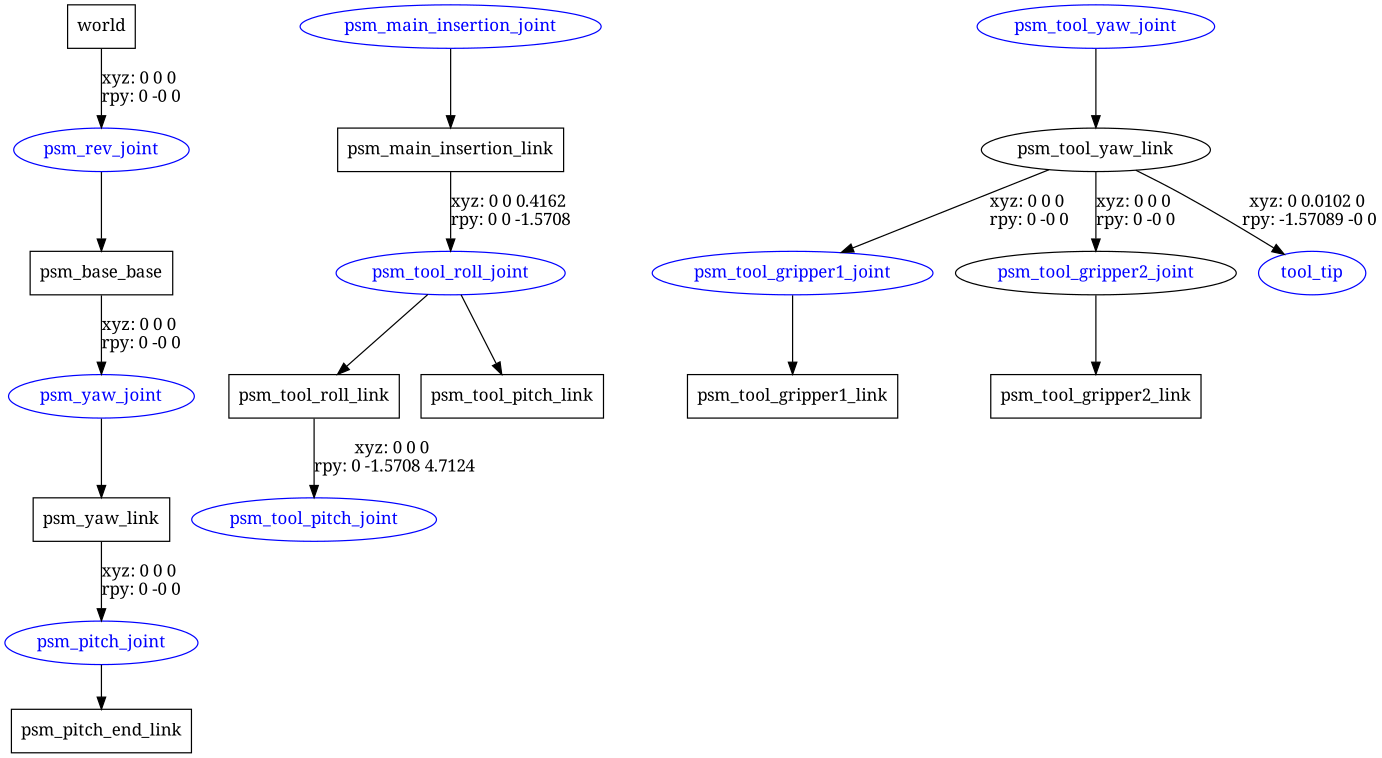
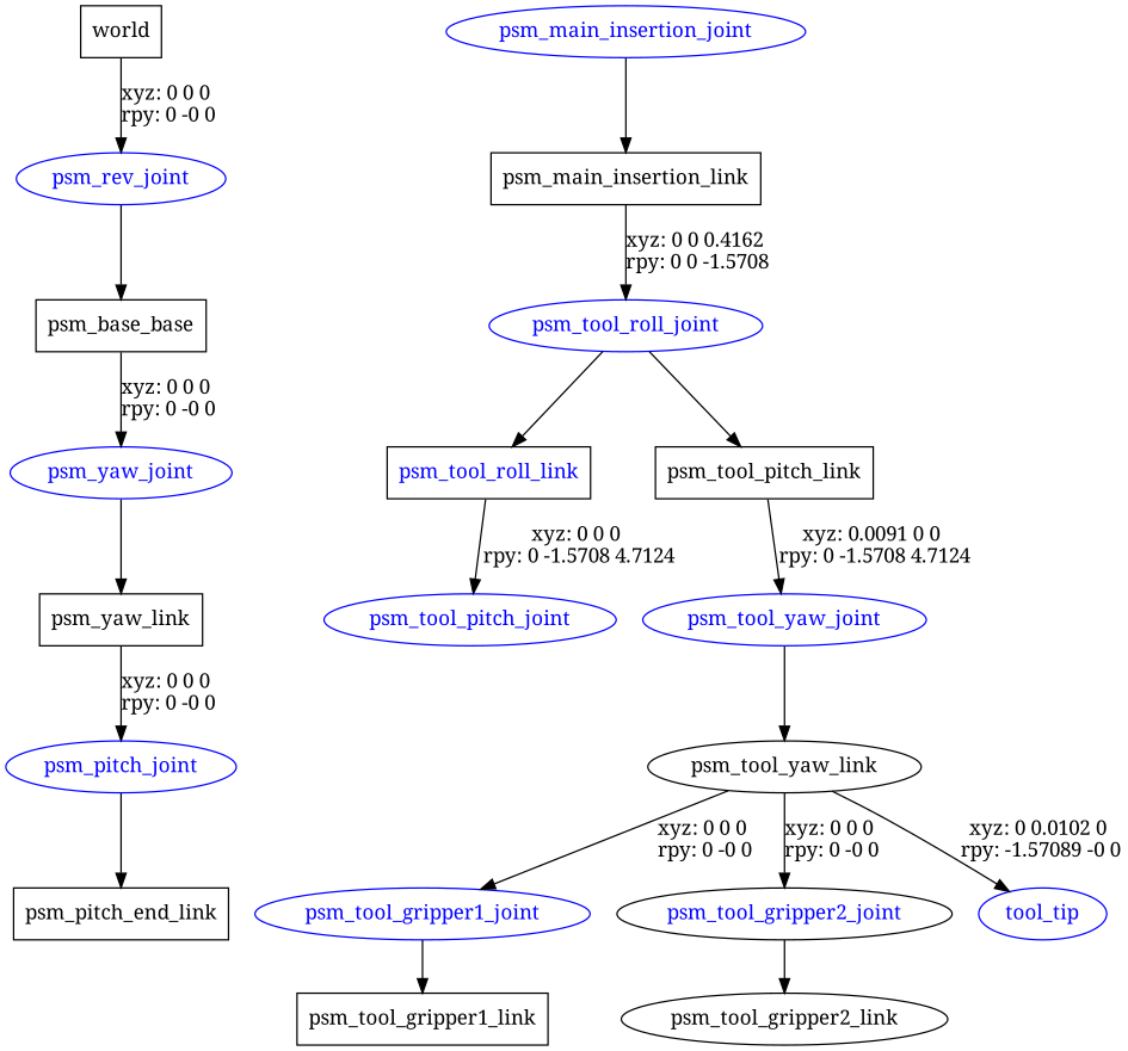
  digraph {
    fontname="Noto Serif"
    node [fontname="Noto Serif" shape=ellipse]
    edge [fontname="Noto Serif"]
    n1 [label=world shape=box]
    psm_rev_joint [color=blue fontcolor=blue]
    n3 [label=psm_base_base shape=box]
    psm_yaw_joint [color=blue fontcolor=blue]
    n5 [label=psm_yaw_link shape=box]
    psm_pitch_joint [color=blue fontcolor=blue]
    n7 [label=psm_pitch_end_link shape=box]
    psm_main_insertion_joint [color=blue fontcolor=blue]
    n9 [label=psm_main_insertion_link shape=box]
    psm_tool_roll_joint [color=blue fontcolor=blue]
-   n11 [label=psm_tool_roll_link shape=box]
+   n11 [label=psm_tool_roll_link shape=box fontcolor=blue]
    n12 [label=psm_tool_pitch_link shape=box]
    psm_tool_pitch_joint [color=blue fontcolor=blue]
    psm_tool_yaw_joint [color=blue fontcolor=blue]
    n15 [label=psm_tool_yaw_link]
    psm_tool_gripper1_joint [color=blue fontcolor=blue]
    psm_tool_gripper2_joint [color=black fontcolor=blue]
    tool_tip [color=blue fontcolor=blue]
    n19 [label=psm_tool_gripper1_link shape=box]
-   n20 [label=psm_tool_gripper2_link shape=box]
+   n20 [label=psm_tool_gripper2_link]
    n1 -> psm_rev_joint [label="xyz: 0 0 0 \nrpy: 0 -0 0"]
    psm_rev_joint -> n3
    n3 -> psm_yaw_joint [label="xyz: 0 0 0 \nrpy: 0 -0 0"]
    psm_yaw_joint -> n5
    n5 -> psm_pitch_joint [label="xyz: 0 0 0 \nrpy: 0 -0 0"]
    psm_pitch_joint -> n7
    psm_main_insertion_joint -> n9
    n9 -> psm_tool_roll_joint [label="xyz: 0 0 0.4162 \nrpy: 0 0 -1.5708"]
    psm_tool_roll_joint -> n11
    psm_tool_roll_joint -> n12
    n11 -> psm_tool_pitch_joint [label="xyz: 0 0 0 \nrpy: 0 -1.5708 4.7124"]
+   n12 -> psm_tool_yaw_joint [label="xyz: 0.0091 0 0 \nrpy: 0 -1.5708 4.7124"]
    psm_tool_yaw_joint -> n15
    n15 -> psm_tool_gripper1_joint [label="xyz: 0 0 0 \nrpy: 0 -0 0"]
    n15 -> psm_tool_gripper2_joint [label="xyz: 0 0 0 \nrpy: 0 -0 0"]
    n15 -> tool_tip [label="xyz: 0 0.0102 0 \nrpy: -1.57089 -0 0"]
    psm_tool_gripper1_joint -> n19
    psm_tool_gripper2_joint -> n20
  }
